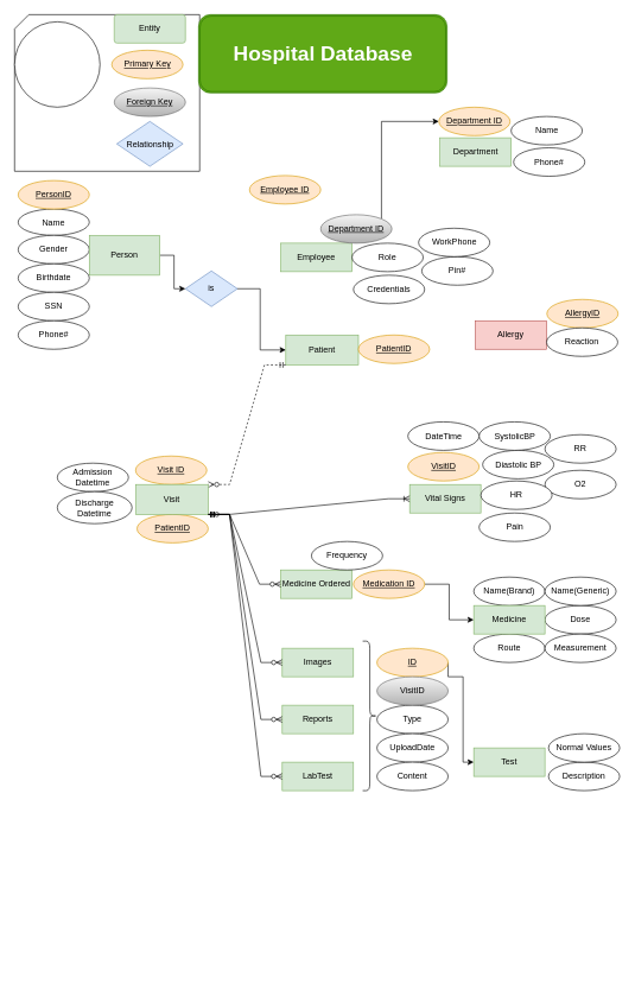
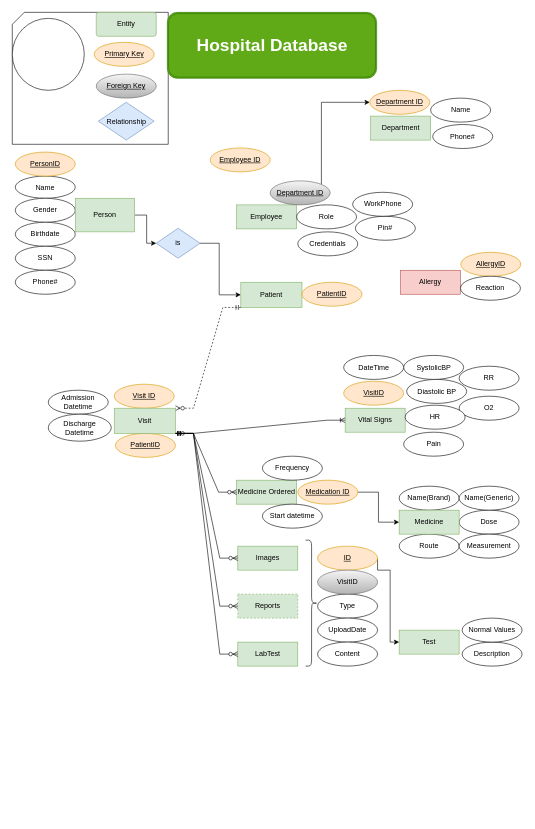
  <mxCell id="0" />
  <mxCell id="1" parent="0" />
  <mxCell id="2" value="" style="verticalLabelPosition=bottom;verticalAlign=top;html=1;shape=card;whiteSpace=wrap;size=20;arcSize=12;" parent="1" vertex="1"><mxGeometry x="20" width="260" height="220" as="geometry" y="20" /></mxCell>
  <mxCell id="3" value="Patient" style="whiteSpace=wrap;html=1;align=center;fillColor=#d5e8d4;strokeColor=#82b366;" parent="1" vertex="1"><mxGeometry x="401" y="470" width="102" height="42" as="geometry" /></mxCell>
  <mxCell id="4" value="PatientID" style="ellipse;whiteSpace=wrap;html=1;align=center;fontStyle=4;fillColor=#ffe6cc;strokeColor=#d79b00;" parent="1" vertex="1"><mxGeometry x="503" y="470" width="100" height="40" as="geometry" /></mxCell>
  <mxCell id="5" value="" style="edgeStyle=entityRelationEdgeStyle;fontSize=12;html=1;endArrow=ERzeroToMany;startArrow=ERmandOne;rounded=0;entryX=1;entryY=0;entryDx=0;entryDy=0;exitX=0;exitY=1;exitDx=0;exitDy=0;dashed=1;" parent="1" source="3" target="73" edge="1"><mxGeometry width="100" height="100" relative="1" as="geometry"><mxPoint x="496" y="500" as="sourcePoint" /><mxPoint x="285" y="689" as="targetPoint" /></mxGeometry></mxCell>
  <mxCell id="6" value="Medicine Ordered" style="whiteSpace=wrap;html=1;align=center;fillColor=#d5e8d4;strokeColor=#82b366;" parent="1" vertex="1"><mxGeometry x="394" y="800" width="100" height="40" as="geometry" /></mxCell>
  <mxCell id="7" value="Employee ID" style="ellipse;whiteSpace=wrap;html=1;align=center;fontStyle=4;fillColor=#ffe6cc;strokeColor=#d79b00;" parent="1" vertex="1"><mxGeometry x="350" y="246" width="100" height="40" as="geometry" /></mxCell>
  <mxCell id="8" value="Department" style="whiteSpace=wrap;html=1;align=center;fillColor=#d5e8d4;strokeColor=#82b366;" parent="1" vertex="1"><mxGeometry x="617.5" y="193" width="100" height="40" as="geometry" /></mxCell>
  <mxCell id="9" value="Vital Signs" style="whiteSpace=wrap;html=1;align=center;fillColor=#d5e8d4;strokeColor=#82b366;" parent="1" vertex="1"><mxGeometry x="575" y="680" width="100" height="40" as="geometry" /></mxCell>
  <mxCell id="10" value="O2" style="ellipse;whiteSpace=wrap;html=1;align=center;" parent="1" vertex="1"><mxGeometry x="765" y="660" width="100" height="40" as="geometry" /></mxCell>
  <mxCell id="11" value="Pain" style="ellipse;whiteSpace=wrap;html=1;align=center;" parent="1" vertex="1"><mxGeometry x="672.5" y="720" width="100" height="40" as="geometry" /></mxCell>
  <mxCell id="12" value="RR" style="ellipse;whiteSpace=wrap;html=1;align=center;" parent="1" vertex="1"><mxGeometry x="765" y="610" width="100" height="40" as="geometry" /></mxCell>
  <mxCell id="13" value="HR" style="ellipse;whiteSpace=wrap;html=1;align=center;" parent="1" vertex="1"><mxGeometry x="675" y="675" width="100" height="40" as="geometry" /></mxCell>
  <mxCell id="14" value="Diastolic BP" style="ellipse;whiteSpace=wrap;html=1;align=center;" parent="1" vertex="1"><mxGeometry x="677.5" y="632" width="100" height="40" as="geometry" /></mxCell>
  <mxCell id="15" value="SystolicBP" style="ellipse;whiteSpace=wrap;html=1;align=center;" parent="1" vertex="1"><mxGeometry x="672.5" y="592" width="100" height="40" as="geometry" /></mxCell>
  <mxCell id="16" style="edgeStyle=orthogonalEdgeStyle;rounded=0;orthogonalLoop=1;jettySize=auto;html=1;exitX=1;exitY=0.5;exitDx=0;exitDy=0;entryX=0;entryY=0.5;entryDx=0;entryDy=0;" parent="1" source="17" target="74" edge="1"><mxGeometry relative="1" as="geometry"><mxPoint x="630" y="820" as="targetPoint" /></mxGeometry></mxCell>
  <mxCell id="17" value="Medication ID" style="ellipse;whiteSpace=wrap;html=1;align=center;fontStyle=4;fillColor=#ffe6cc;strokeColor=#d79b00;" parent="1" vertex="1"><mxGeometry x="496" y="800" width="100" height="40" as="geometry" /></mxCell>
  <mxCell id="18" value="Employee" style="whiteSpace=wrap;html=1;align=center;fillColor=#d5e8d4;strokeColor=#82b366;" parent="1" vertex="1"><mxGeometry x="394" y="341" width="100" height="40" as="geometry" /></mxCell>
  <mxCell id="19" value="Name" style="ellipse;whiteSpace=wrap;html=1;align=center;" parent="1" vertex="1"><mxGeometry x="25" y="293" width="100" height="37" as="geometry" /></mxCell>
  <mxCell id="20" value="Credentials" style="ellipse;whiteSpace=wrap;html=1;align=center;" parent="1" vertex="1"><mxGeometry x="496" y="386" width="100" height="40" as="geometry" /></mxCell>
  <mxCell id="21" value="Pin#" style="ellipse;whiteSpace=wrap;html=1;align=center;" parent="1" vertex="1"><mxGeometry x="592" y="360" width="100" height="40" as="geometry" /></mxCell>
  <mxCell id="22" value="Gender" style="ellipse;whiteSpace=wrap;html=1;align=center;" parent="1" vertex="1"><mxGeometry x="25" y="330" width="100" height="40" as="geometry" /></mxCell>
  <mxCell id="23" value="Allergy" style="whiteSpace=wrap;html=1;align=center;fillColor=#f8cecc;strokeColor=#b85450;" parent="1" vertex="1"><mxGeometry x="667.25" y="450" width="100" height="40" as="geometry" /></mxCell>
  <mxCell id="24" value="AllergyID" style="ellipse;whiteSpace=wrap;html=1;align=center;fontStyle=4;fillColor=#ffe6cc;strokeColor=#d79b00;" parent="1" vertex="1"><mxGeometry x="767.75" y="420" width="100" height="40" as="geometry" /></mxCell>
  <mxCell id="25" value="Reaction" style="ellipse;whiteSpace=wrap;html=1;align=center;" parent="1" vertex="1"><mxGeometry x="767.25" y="460" width="100" height="40" as="geometry" /></mxCell>
  <mxCell id="26" value="Birthdate" style="ellipse;whiteSpace=wrap;html=1;align=center;" parent="1" vertex="1"><mxGeometry x="25" y="370" width="100" height="40" as="geometry" /></mxCell>
  <mxCell id="27" value="SSN" style="ellipse;whiteSpace=wrap;html=1;align=center;" parent="1" vertex="1"><mxGeometry x="25" y="410" width="100" height="40" as="geometry" /></mxCell>
  <mxCell id="28" value="Frequency" style="ellipse;whiteSpace=wrap;html=1;align=center;" parent="1" vertex="1"><mxGeometry x="437" y="760" width="100" height="40" as="geometry" /></mxCell>
  <mxCell id="29" value="Phone#" style="ellipse;whiteSpace=wrap;html=1;align=center;" parent="1" vertex="1"><mxGeometry x="721" y="207" width="100" height="40" as="geometry" /></mxCell>
  <mxCell id="30" value="Name" style="ellipse;whiteSpace=wrap;html=1;align=center;" parent="1" vertex="1"><mxGeometry x="717.5" y="163" width="100" height="40" as="geometry" /></mxCell>
  <mxCell id="31" value="Name(Brand)" style="ellipse;whiteSpace=wrap;html=1;align=center;" parent="1" vertex="1"><mxGeometry x="665" y="810" width="100" height="40" as="geometry" /></mxCell>
  <mxCell id="32" value="Route" style="ellipse;whiteSpace=wrap;html=1;align=center;" parent="1" vertex="1"><mxGeometry x="665" y="890" width="100" height="40" as="geometry" /></mxCell>
  <mxCell id="33" value="Dose" style="ellipse;whiteSpace=wrap;html=1;align=center;" parent="1" vertex="1"><mxGeometry x="765" y="850" width="100" height="40" as="geometry" /></mxCell>
  <mxCell id="34" value="Name(Generic)" style="ellipse;whiteSpace=wrap;html=1;align=center;" parent="1" vertex="1"><mxGeometry x="765" y="810" width="100" height="40" as="geometry" /></mxCell>
  <mxCell id="35" value="Role" style="ellipse;whiteSpace=wrap;html=1;align=center;" parent="1" vertex="1"><mxGeometry x="494" y="341" width="100" height="40" as="geometry" /></mxCell>
  <mxCell id="36" value="Description" style="ellipse;whiteSpace=wrap;html=1;align=center;" parent="1" vertex="1"><mxGeometry x="770" y="1070" width="100" height="40" as="geometry" /></mxCell>
  <mxCell id="37" value="Normal Values" style="ellipse;whiteSpace=wrap;html=1;align=center;" parent="1" vertex="1"><mxGeometry x="770" y="1030" width="100" height="40" as="geometry" /></mxCell>
  <mxCell id="38" style="edgeStyle=orthogonalEdgeStyle;rounded=0;orthogonalLoop=1;jettySize=auto;html=1;exitX=1;exitY=0;exitDx=0;exitDy=0;entryX=0;entryY=0.5;entryDx=0;entryDy=0;" parent="1" source="39" target="45" edge="1"><mxGeometry relative="1" as="geometry"><Array as="points"><mxPoint x="535" y="170" /></Array></mxGeometry></mxCell>
  <mxCell id="39" value="Department ID" style="ellipse;whiteSpace=wrap;html=1;align=center;fontStyle=4;fillColor=#f5f5f5;strokeColor=#666666;gradientColor=#b3b3b3;" parent="1" vertex="1"><mxGeometry x="450" y="301" width="100" height="40" as="geometry" /></mxCell>
  <mxCell id="40" style="edgeStyle=orthogonalEdgeStyle;rounded=0;orthogonalLoop=1;jettySize=auto;html=1;exitX=1;exitY=0.5;exitDx=0;exitDy=0;entryX=0;entryY=0.5;entryDx=0;entryDy=0;" parent="1" source="41" target="43" edge="1"><mxGeometry relative="1" as="geometry" /></mxCell>
  <mxCell id="41" value="Person" style="whiteSpace=wrap;html=1;align=center;fillColor=#d5e8d4;strokeColor=#82b366;" parent="1" vertex="1"><mxGeometry x="125" y="330" width="99" height="56" as="geometry" /></mxCell>
  <mxCell id="42" style="edgeStyle=orthogonalEdgeStyle;rounded=0;orthogonalLoop=1;jettySize=auto;html=1;entryX=0;entryY=0.5;entryDx=0;entryDy=0;" parent="1" source="43" target="3" edge="1"><mxGeometry relative="1" as="geometry"><mxPoint x="365" y="570" as="targetPoint" /><Array as="points"><mxPoint x="365" y="405" /><mxPoint x="365" y="491" /></Array></mxGeometry></mxCell>
  <mxCell id="43" value="is" style="shape=rhombus;perimeter=rhombusPerimeter;whiteSpace=wrap;html=1;align=center;fillColor=#dae8fc;strokeColor=#6c8ebf;" parent="1" vertex="1"><mxGeometry x="260" y="380" width="73" height="50" as="geometry" /></mxCell>
  <mxCell id="44" value="LabTest" style="whiteSpace=wrap;html=1;align=center;fillColor=#d5e8d4;strokeColor=#82b366;" parent="1" vertex="1"><mxGeometry x="396" y="1070" width="100" height="40" as="geometry" /></mxCell>
  <mxCell id="45" value="Department ID" style="ellipse;whiteSpace=wrap;html=1;align=center;fontStyle=4;fillColor=#ffe6cc;strokeColor=#d79b00;" parent="1" vertex="1"><mxGeometry x="616" y="150" width="100" height="40" as="geometry" /></mxCell>
  <mxCell id="46" value="Admission Datetime" style="ellipse;whiteSpace=wrap;html=1;align=center;" parent="1" vertex="1"><mxGeometry x="80" y="650" width="100" height="40" as="geometry" /></mxCell>
  <mxCell id="47" value="Discharge Datetime" style="ellipse;whiteSpace=wrap;html=1;align=center;" parent="1" vertex="1"><mxGeometry x="80" y="690" width="105" height="45" as="geometry" /></mxCell>
  <mxCell id="48" value="Visit ID" style="ellipse;whiteSpace=wrap;html=1;align=center;fontStyle=4;fillColor=#ffe6cc;strokeColor=#d79b00;" parent="1" vertex="1"><mxGeometry x="190" y="640" width="100" height="40" as="geometry" /></mxCell>
  <mxCell id="49" value="" style="edgeStyle=entityRelationEdgeStyle;fontSize=12;html=1;endArrow=ERoneToMany;startArrow=ERzeroToOne;rounded=0;exitX=1;exitY=1;exitDx=0;exitDy=0;entryX=0;entryY=0.5;entryDx=0;entryDy=0;" parent="1" source="73" target="9" edge="1"><mxGeometry width="100" height="100" relative="1" as="geometry"><mxPoint x="215" y="740" as="sourcePoint" /><mxPoint x="499" y="1279" as="targetPoint" /></mxGeometry></mxCell>
  <mxCell id="50" value="" style="edgeStyle=entityRelationEdgeStyle;fontSize=12;html=1;endArrow=ERzeroToMany;startArrow=ERmandOne;rounded=0;exitX=1;exitY=1;exitDx=0;exitDy=0;entryX=0;entryY=0.5;entryDx=0;entryDy=0;" parent="1" source="73" target="6" edge="1"><mxGeometry width="100" height="100" relative="1" as="geometry"><mxPoint x="215" y="740" as="sourcePoint" /><mxPoint x="499" y="1279" as="targetPoint" /><Array as="points"><mxPoint x="223" y="1330" /></Array></mxGeometry></mxCell>
  <mxCell id="51" value="Images" style="whiteSpace=wrap;html=1;align=center;fillColor=#d5e8d4;strokeColor=#82b366;" parent="1" vertex="1"><mxGeometry x="396" y="910" width="100" height="40" as="geometry" /></mxCell>
- <mxCell id="52" value="Reports" style="whiteSpace=wrap;html=1;align=center;fillColor=#d5e8d4;strokeColor=#82b366;" parent="1" vertex="1"><mxGeometry x="396" y="990" width="100" height="40" as="geometry" /></mxCell>
+ <mxCell id="52" value="Reports" style="whiteSpace=wrap;html=1;align=center;fillColor=#d5e8d4;strokeColor=#82b366;dashed=1;" parent="1" vertex="1"><mxGeometry x="396" y="990" width="100" height="40" as="geometry" /></mxCell>
  <mxCell id="53" value="DateTime" style="ellipse;whiteSpace=wrap;html=1;align=center;" parent="1" vertex="1"><mxGeometry x="572.5" y="592" width="100" height="40" as="geometry" /></mxCell>
  <mxCell id="54" value="Phone#" style="ellipse;whiteSpace=wrap;html=1;align=center;" parent="1" vertex="1"><mxGeometry x="25" y="450" width="100" height="40" as="geometry" /></mxCell>
  <mxCell id="55" value="VisitID" style="ellipse;whiteSpace=wrap;html=1;align=center;fontStyle=4;fillColor=#ffe6cc;strokeColor=#d79b00;" parent="1" vertex="1"><mxGeometry x="572.5" y="635" width="100" height="40" as="geometry" /></mxCell>
  <mxCell id="56" value="Entity" style="rounded=1;arcSize=10;whiteSpace=wrap;html=1;align=center;fillColor=#d5e8d4;strokeColor=#82b366;" parent="1" vertex="1"><mxGeometry x="160" width="100" height="40" as="geometry" y="20" /></mxCell>
  <mxCell id="57" value="Primary Key" style="ellipse;whiteSpace=wrap;html=1;align=center;fontStyle=4;fillColor=#ffe6cc;strokeColor=#d79b00;" parent="1" vertex="1"><mxGeometry x="156.5" y="70" width="100" height="40" as="geometry" /></mxCell>
  <mxCell id="58" value="Relationship" style="shape=rhombus;perimeter=rhombusPerimeter;whiteSpace=wrap;html=1;align=center;fillColor=#dae8fc;strokeColor=#6c8ebf;" parent="1" vertex="1"><mxGeometry x="163.5" y="170" width="93" height="63" as="geometry" /></mxCell>
  <mxCell id="59" value="Foreign Key" style="ellipse;whiteSpace=wrap;html=1;align=center;fontStyle=4;fillColor=#f5f5f5;gradientColor=#b3b3b3;strokeColor=#666666;" parent="1" vertex="1"><mxGeometry x="160" y="123" width="100" height="40" as="geometry" /></mxCell>
  <mxCell id="60" value="" style="verticalLabelPosition=bottom;verticalAlign=top;html=1;shape=mxgraph.flowchart.on-page_reference;" parent="1" vertex="1"><mxGeometry x="20" y="30" width="120" height="120" as="geometry" /></mxCell>
  <mxCell id="61" value="&lt;font style=&quot;font-size: 29px;&quot;&gt;&lt;b&gt;Hospital Database&lt;/b&gt;&lt;/font&gt;" style="shape=ext;double=1;rounded=1;whiteSpace=wrap;html=1;fillColor=#60a917;strokeColor=#2D7600;fontColor=#ffffff;" parent="1" vertex="1"><mxGeometry x="278.5" width="349" height="110" as="geometry" y="20" /></mxCell>
  <mxCell id="62" value="PatientID" style="ellipse;whiteSpace=wrap;html=1;align=center;fontStyle=4;fillColor=#ffe6cc;strokeColor=#d79b00;" parent="1" vertex="1"><mxGeometry x="192" y="722" width="100" height="40" as="geometry" /></mxCell>
+ <mxCell id="63" value="Start datetime" style="ellipse;whiteSpace=wrap;html=1;align=center;" parent="1" vertex="1"><mxGeometry x="437" y="840" width="100" height="40" as="geometry" /></mxCell>
  <mxCell id="64" value="WorkPhone" style="ellipse;whiteSpace=wrap;html=1;align=center;" parent="1" vertex="1"><mxGeometry x="587.5" y="320" width="100" height="40" as="geometry" /></mxCell>
  <mxCell id="65" value="" style="shape=curlyBracket;whiteSpace=wrap;html=1;rounded=1;flipH=1;labelPosition=right;verticalLabelPosition=middle;align=left;verticalAlign=middle;" parent="1" vertex="1"><mxGeometry x="509" y="900" width="20" height="210" as="geometry" /></mxCell>
  <mxCell id="66" style="edgeStyle=orthogonalEdgeStyle;rounded=0;orthogonalLoop=1;jettySize=auto;html=1;exitX=1;exitY=0.5;exitDx=0;exitDy=0;entryX=0;entryY=0.5;entryDx=0;entryDy=0;" parent="1" source="67" target="79" edge="1"><mxGeometry relative="1" as="geometry"><mxPoint x="710" y="1040" as="targetPoint" /><Array as="points"><mxPoint x="629" y="950" /><mxPoint x="650" y="950" /><mxPoint x="650" y="1070" /></Array></mxGeometry></mxCell>
  <mxCell id="67" value="ID" style="ellipse;whiteSpace=wrap;html=1;align=center;fontStyle=4;fillColor=#ffe6cc;strokeColor=#d79b00;" parent="1" vertex="1"><mxGeometry x="529" y="910" width="100" height="40" as="geometry" /></mxCell>
  <mxCell id="68" value="Type" style="ellipse;whiteSpace=wrap;html=1;align=center;" parent="1" vertex="1"><mxGeometry x="529" y="990" width="100" height="40" as="geometry" /></mxCell>
  <mxCell id="69" value="UploadDate" style="ellipse;whiteSpace=wrap;html=1;align=center;" parent="1" vertex="1"><mxGeometry x="529" y="1030" width="100" height="40" as="geometry" /></mxCell>
  <mxCell id="70" value="VisitID" style="ellipse;whiteSpace=wrap;html=1;align=center;fillColor=#f5f5f5;gradientColor=#b3b3b3;strokeColor=#666666;" parent="1" vertex="1"><mxGeometry x="529" y="950" width="100" height="40" as="geometry" /></mxCell>
  <mxCell id="71" value="Content" style="ellipse;whiteSpace=wrap;html=1;align=center;" parent="1" vertex="1"><mxGeometry x="529" y="1070" width="100" height="40" as="geometry" /></mxCell>
  <mxCell id="72" value="PersonID" style="ellipse;whiteSpace=wrap;html=1;align=center;fontStyle=4;fillColor=#ffe6cc;strokeColor=#d79b00;" parent="1" vertex="1"><mxGeometry x="25" y="253" width="100" height="40" as="geometry" /></mxCell>
  <mxCell id="73" value="Visit" style="whiteSpace=wrap;html=1;align=center;fillColor=#d5e8d4;strokeColor=#82b366;" parent="1" vertex="1"><mxGeometry x="190" y="680" width="102" height="42" as="geometry" /></mxCell>
  <mxCell id="74" value="Medicine" style="whiteSpace=wrap;html=1;align=center;fillColor=#d5e8d4;strokeColor=#82b366;" parent="1" vertex="1"><mxGeometry x="665" y="850" width="100" height="40" as="geometry" /></mxCell>
  <mxCell id="75" value="Measurement" style="ellipse;whiteSpace=wrap;html=1;align=center;" parent="1" vertex="1"><mxGeometry x="765" y="890" width="100" height="40" as="geometry" /></mxCell>
  <mxCell id="76" value="" style="edgeStyle=entityRelationEdgeStyle;fontSize=12;html=1;endArrow=ERzeroToMany;startArrow=ERmandOne;rounded=0;exitX=1;exitY=1;exitDx=0;exitDy=0;entryX=0;entryY=0.5;entryDx=0;entryDy=0;" parent="1" source="73" target="51" edge="1"><mxGeometry width="100" height="100" relative="1" as="geometry"><mxPoint x="302" y="732" as="sourcePoint" /><mxPoint x="404" y="830" as="targetPoint" /><Array as="points"><mxPoint x="233" y="1340" /></Array></mxGeometry></mxCell>
  <mxCell id="77" value="" style="edgeStyle=entityRelationEdgeStyle;fontSize=12;html=1;endArrow=ERzeroToMany;startArrow=ERmandOne;rounded=0;exitX=1;exitY=1;exitDx=0;exitDy=0;entryX=0;entryY=0.5;entryDx=0;entryDy=0;" parent="1" source="73" target="52" edge="1"><mxGeometry width="100" height="100" relative="1" as="geometry"><mxPoint x="302" y="732" as="sourcePoint" /><mxPoint x="447" y="1000" as="targetPoint" /><Array as="points"><mxPoint x="243" y="1350" /></Array></mxGeometry></mxCell>
  <mxCell id="78" value="" style="edgeStyle=entityRelationEdgeStyle;fontSize=12;html=1;endArrow=ERzeroToMany;startArrow=ERmandOne;rounded=0;exitX=1;exitY=1;exitDx=0;exitDy=0;entryX=0;entryY=0.5;entryDx=0;entryDy=0;" parent="1" source="73" target="44" edge="1"><mxGeometry width="100" height="100" relative="1" as="geometry"><mxPoint x="312" y="742" as="sourcePoint" /><mxPoint x="457" y="1010" as="targetPoint" /><Array as="points"><mxPoint x="253" y="1360" /></Array></mxGeometry></mxCell>
  <mxCell id="79" value="Test" style="whiteSpace=wrap;html=1;align=center;fillColor=#d5e8d4;strokeColor=#82b366;" parent="1" vertex="1"><mxGeometry x="665" y="1050" width="100" height="40" as="geometry" /></mxCell>
